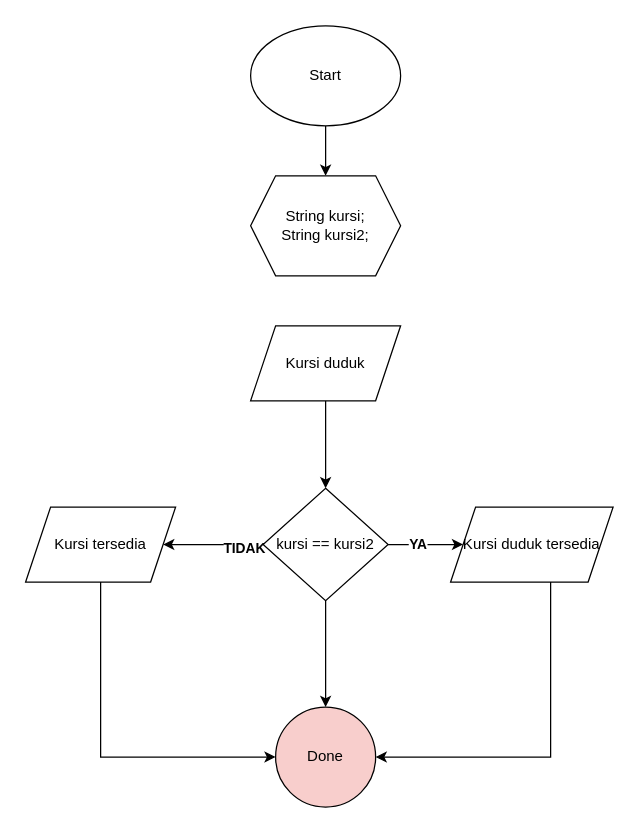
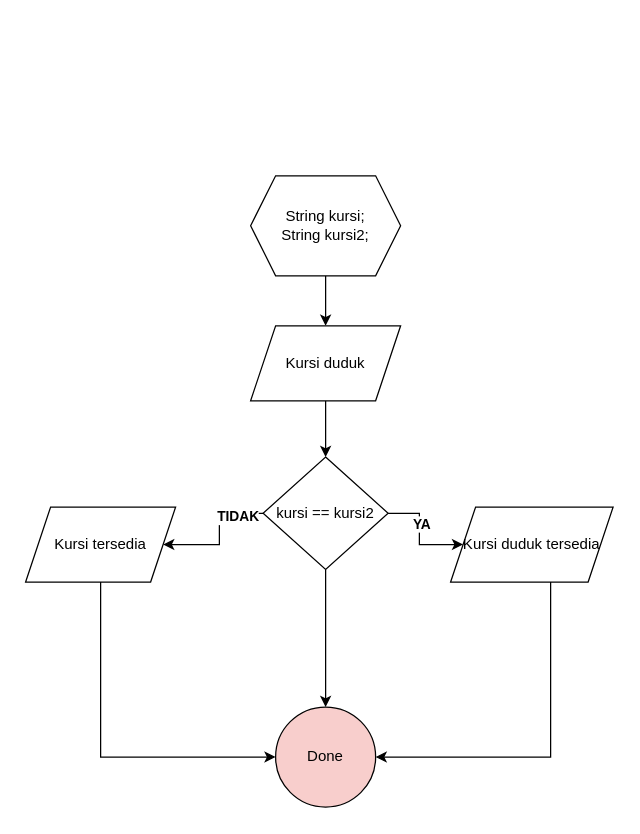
  <mxCell id="0" />
  <mxCell id="1" parent="0" />
- <mxCell id="2" value="" style="edgeStyle=orthogonalEdgeStyle;rounded=0;orthogonalLoop=1;jettySize=auto;html=1;" edge="1" parent="1" source="3" target="5"><mxGeometry relative="1" as="geometry" /></mxCell>
- <mxCell id="3" value="Start" style="ellipse;whiteSpace=wrap;html=1;" vertex="1" parent="1"><mxGeometry x="200" y="20" width="120" height="80" as="geometry" /></mxCell>
+ <mxCell id="4" value="" style="edgeStyle=orthogonalEdgeStyle;rounded=0;orthogonalLoop=1;jettySize=auto;html=1;" edge="1" parent="1" source="5" target="7"><mxGeometry relative="1" as="geometry" /></mxCell>
  <mxCell id="5" value="String kursi;&lt;br&gt;String kursi2;" style="shape=hexagon;perimeter=hexagonPerimeter2;whiteSpace=wrap;html=1;fixedSize=1;" vertex="1" parent="1"><mxGeometry x="200" y="140" width="120" height="80" as="geometry" /></mxCell>
  <mxCell id="6" value="" style="edgeStyle=orthogonalEdgeStyle;rounded=0;orthogonalLoop=1;jettySize=auto;html=1;" edge="1" parent="1" source="7" target="13"><mxGeometry relative="1" as="geometry" /></mxCell>
  <mxCell id="7" value="Kursi duduk" style="shape=parallelogram;perimeter=parallelogramPerimeter;whiteSpace=wrap;html=1;fixedSize=1;" vertex="1" parent="1"><mxGeometry x="200" y="260" width="120" height="60" as="geometry" /></mxCell>
  <mxCell id="8" value="" style="edgeStyle=orthogonalEdgeStyle;rounded=0;orthogonalLoop=1;jettySize=auto;html=1;" edge="1" parent="1" source="13" target="15"><mxGeometry relative="1" as="geometry" /></mxCell>
  <mxCell id="9" value="&lt;b&gt;YA&lt;/b&gt;" style="edgeLabel;html=1;align=center;verticalAlign=middle;resizable=0;points=[];" vertex="1" connectable="0" parent="8"><mxGeometry x="-0.233" y="1" relative="1" as="geometry"><mxPoint as="offset" /></mxGeometry></mxCell>
  <mxCell id="10" value="" style="edgeStyle=orthogonalEdgeStyle;rounded=0;orthogonalLoop=1;jettySize=auto;html=1;" edge="1" parent="1" source="13" target="17"><mxGeometry relative="1" as="geometry" /></mxCell>
  <mxCell id="11" value="&lt;b&gt;TIDAK&lt;/b&gt;" style="edgeLabel;html=1;align=center;verticalAlign=middle;resizable=0;points=[];" vertex="1" connectable="0" parent="10"><mxGeometry x="-0.6" y="2" relative="1" as="geometry"><mxPoint as="offset" /></mxGeometry></mxCell>
  <mxCell id="12" value="" style="edgeStyle=orthogonalEdgeStyle;rounded=0;orthogonalLoop=1;jettySize=auto;html=1;" edge="1" parent="1" source="13" target="18"><mxGeometry relative="1" as="geometry" /></mxCell>
- <mxCell id="13" value="kursi == kursi2" style="rhombus;whiteSpace=wrap;html=1;" vertex="1" parent="1"><mxGeometry x="210" y="390" width="100" height="90" as="geometry" /></mxCell>
+ <mxCell id="13" value="kursi == kursi2" style="rhombus;whiteSpace=wrap;html=1;" vertex="1" parent="1"><mxGeometry x="210" y="365" width="100" height="90" as="geometry" /></mxCell>
  <mxCell id="14" style="edgeStyle=orthogonalEdgeStyle;rounded=0;orthogonalLoop=1;jettySize=auto;html=1;entryX=1;entryY=0.5;entryDx=0;entryDy=0;" edge="1" parent="1" source="15" target="18"><mxGeometry relative="1" as="geometry"><Array as="points"><mxPoint x="440" y="605" /></Array></mxGeometry></mxCell>
  <mxCell id="15" value="Kursi duduk tersedia" style="shape=parallelogram;perimeter=parallelogramPerimeter;whiteSpace=wrap;html=1;fixedSize=1;" vertex="1" parent="1"><mxGeometry x="360" y="405" width="130" height="60" as="geometry" /></mxCell>
  <mxCell id="16" style="edgeStyle=orthogonalEdgeStyle;rounded=0;orthogonalLoop=1;jettySize=auto;html=1;entryX=0;entryY=0.5;entryDx=0;entryDy=0;" edge="1" parent="1" source="17" target="18"><mxGeometry relative="1" as="geometry"><Array as="points"><mxPoint x="80" y="605" /></Array></mxGeometry></mxCell>
  <mxCell id="17" value="Kursi tersedia" style="shape=parallelogram;perimeter=parallelogramPerimeter;whiteSpace=wrap;html=1;fixedSize=1;" vertex="1" parent="1"><mxGeometry x="20" y="405" width="120" height="60" as="geometry" /></mxCell>
  <mxCell id="18" value="Done" style="ellipse;whiteSpace=wrap;html=1;fillColor=#f8cecc;" vertex="1" parent="1"><mxGeometry x="220" y="565" width="80" height="80" as="geometry" /></mxCell>
